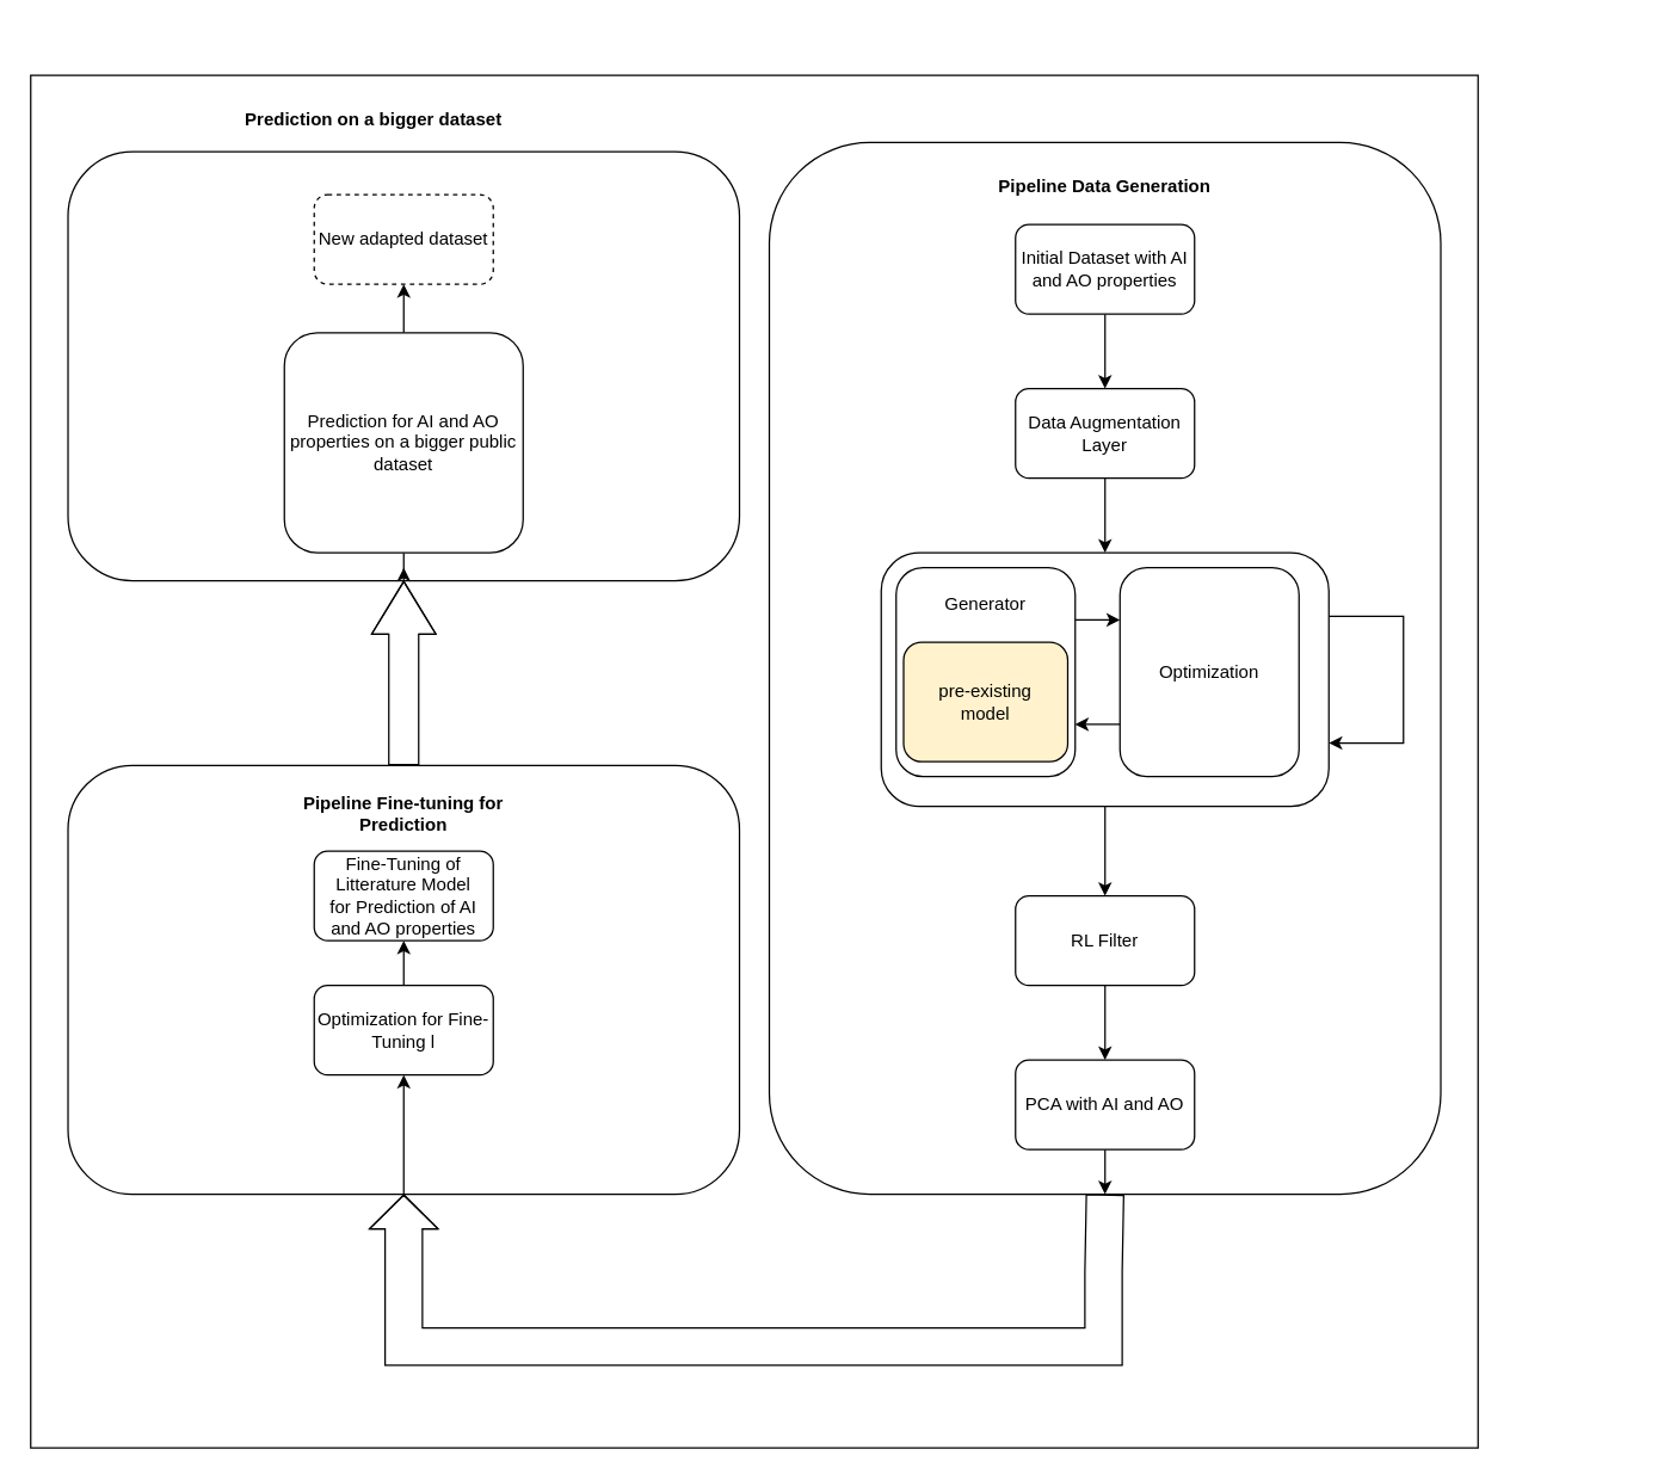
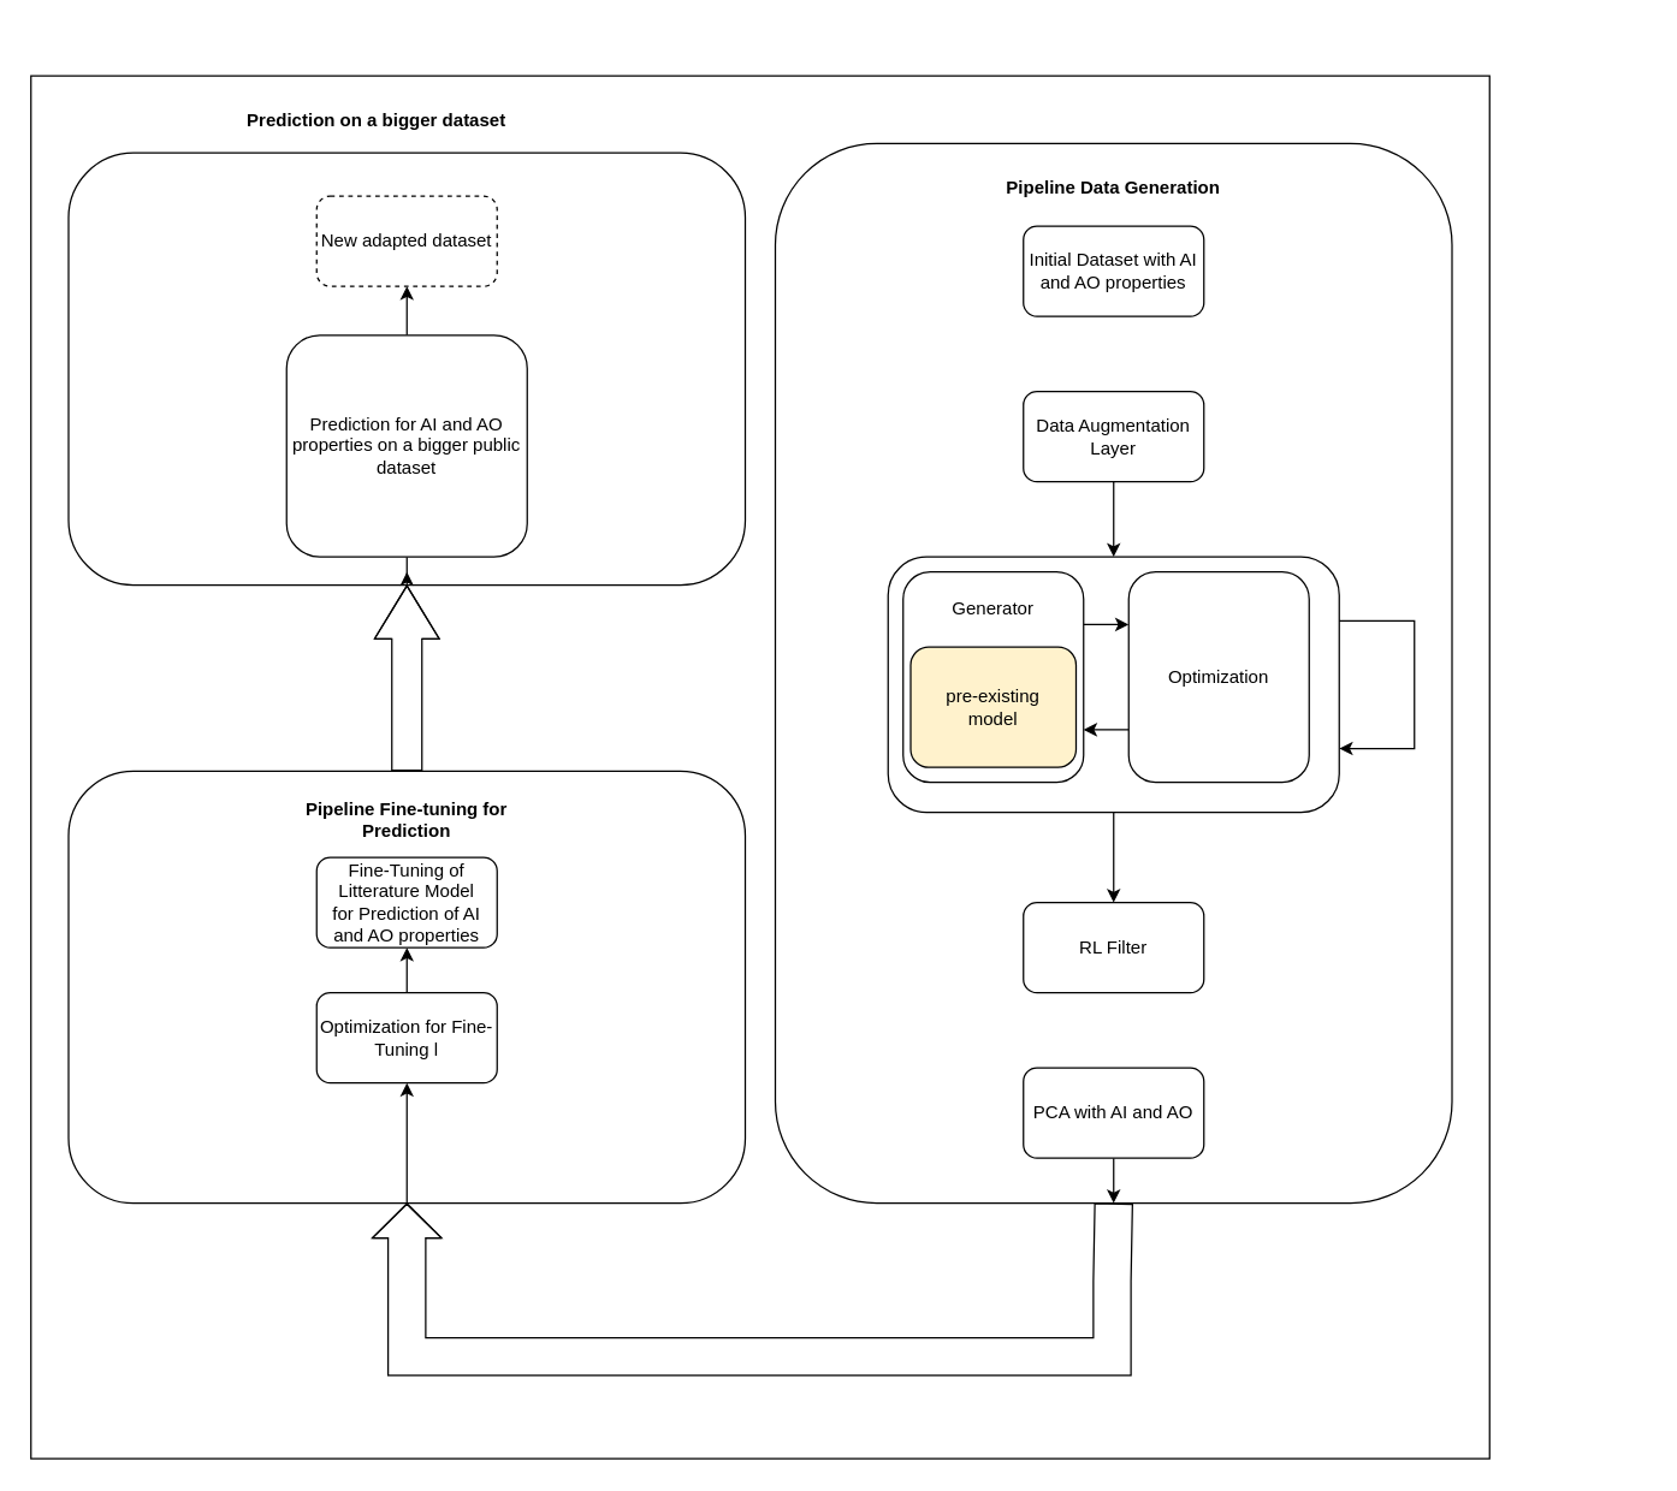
  <mxCell id="0" />
  <mxCell id="1" parent="0" />
  <mxCell id="2" value="" style="whiteSpace=wrap;html=2;fillColor=#FFFFFF;" parent="1" vertex="1"><mxGeometry x="20" y="50" width="970" height="920" as="geometry" /></mxCell>
  <mxCell id="3" value="" style="rounded=1;whiteSpace=wrap;html=1;fillColor=#FFFFFF;rotation=90;" parent="1" vertex="1"><mxGeometry x="387.5" y="222.5" width="705" height="450" as="geometry" /></mxCell>
- <mxCell id="4" style="edgeStyle=orthogonalEdgeStyle;rounded=0;orthogonalLoop=1;jettySize=auto;html=1;exitX=0.5;exitY=1;exitDx=0;exitDy=0;" parent="1" source="5" target="7" edge="1"><mxGeometry relative="1" as="geometry" /></mxCell>
  <mxCell id="5" value="Initial Dataset with AI and AO properties" style="rounded=1;whiteSpace=wrap;html=1;" parent="1" vertex="1"><mxGeometry x="680" y="150" width="120" height="60" as="geometry" /></mxCell>
  <mxCell id="6" style="edgeStyle=orthogonalEdgeStyle;rounded=0;orthogonalLoop=1;jettySize=auto;html=1;exitX=0.5;exitY=1;exitDx=0;exitDy=0;" parent="1" source="7" target="9" edge="1"><mxGeometry relative="1" as="geometry" /></mxCell>
  <mxCell id="7" value="Data Augmentation Layer" style="rounded=1;whiteSpace=wrap;html=1;" parent="1" vertex="1"><mxGeometry x="680" y="260" width="120" height="60" as="geometry" /></mxCell>
  <mxCell id="8" style="edgeStyle=orthogonalEdgeStyle;rounded=0;orthogonalLoop=1;jettySize=auto;html=1;exitX=0.5;exitY=1;exitDx=0;exitDy=0;entryX=0.5;entryY=0;entryDx=0;entryDy=0;" parent="1" source="9" target="22" edge="1"><mxGeometry relative="1" as="geometry" /></mxCell>
  <mxCell id="9" value="" style="rounded=1;whiteSpace=wrap;html=1;" parent="1" vertex="1"><mxGeometry x="590" y="370" width="300" height="170" as="geometry" /></mxCell>
  <mxCell id="10" value="&lt;b class=&quot;custom-cursor-default-hover&quot;&gt;Pipeline Data Generation&lt;/b&gt;" style="text;html=1;align=center;verticalAlign=middle;whiteSpace=wrap;rounded=0;" parent="1" vertex="1"><mxGeometry x="650" width="180" height="30" as="geometry" y="110" /></mxCell>
  <mxCell id="11" value="" style="rounded=1;whiteSpace=wrap;html=1;fillColor=#FFFFFF;rotation=90;" parent="1" vertex="1"><mxGeometry x="126.25" y="431.25" width="287.5" height="450" as="geometry" /></mxCell>
  <mxCell id="12" value="&lt;b class=&quot;custom-cursor-default-hover&quot;&gt;Pipeline Fine-tuning for Prediction&lt;/b&gt;" style="text;html=1;align=center;verticalAlign=middle;whiteSpace=wrap;rounded=0;" parent="1" vertex="1"><mxGeometry x="180" y="530" width="180" height="30" as="geometry" /></mxCell>
  <mxCell id="13" style="edgeStyle=orthogonalEdgeStyle;rounded=0;orthogonalLoop=1;jettySize=auto;html=1;exitX=0.5;exitY=1;exitDx=0;exitDy=0;" parent="1" source="14" edge="1"><mxGeometry relative="1" as="geometry"><mxPoint x="740" y="800" as="targetPoint" /></mxGeometry></mxCell>
  <mxCell id="14" value="PCA with AI and AO" style="rounded=1;whiteSpace=wrap;html=1;" parent="1" vertex="1"><mxGeometry x="680" y="710" width="120" height="60" as="geometry" /></mxCell>
  <mxCell id="15" style="edgeStyle=orthogonalEdgeStyle;rounded=0;orthogonalLoop=1;jettySize=auto;html=1;exitX=1;exitY=0.25;exitDx=0;exitDy=0;entryX=0;entryY=0.25;entryDx=0;entryDy=0;" parent="1" source="16" target="18" edge="1"><mxGeometry relative="1" as="geometry" /></mxCell>
  <mxCell id="16" value="" style="rounded=1;whiteSpace=wrap;html=1;" parent="1" vertex="1"><mxGeometry x="600" y="380" width="120" height="140" as="geometry" /></mxCell>
  <mxCell id="17" style="edgeStyle=orthogonalEdgeStyle;rounded=0;orthogonalLoop=1;jettySize=auto;html=1;exitX=0;exitY=0.75;exitDx=0;exitDy=0;entryX=1;entryY=0.75;entryDx=0;entryDy=0;" parent="1" source="18" target="16" edge="1"><mxGeometry relative="1" as="geometry" /></mxCell>
  <mxCell id="18" value="Optimization" style="rounded=1;whiteSpace=wrap;html=1;" parent="1" vertex="1"><mxGeometry x="750" y="380" width="120" height="140" as="geometry" /></mxCell>
  <mxCell id="19" style="edgeStyle=orthogonalEdgeStyle;rounded=0;orthogonalLoop=1;jettySize=auto;html=1;exitX=1;exitY=0.25;exitDx=0;exitDy=0;entryX=1;entryY=0.75;entryDx=0;entryDy=0;" parent="1" source="9" target="9" edge="1"><mxGeometry relative="1" as="geometry"><Array as="points"><mxPoint x="940" y="413" /><mxPoint x="940" y="498" /></Array></mxGeometry></mxCell>
  <mxCell id="20" value="" style="shape=flexArrow;endArrow=classic;html=1;rounded=0;exitX=0.997;exitY=0.52;exitDx=0;exitDy=0;exitPerimeter=0;width=25;endSize=7.24;entryX=1;entryY=0.5;entryDx=0;entryDy=0;" parent="1" target="11" edge="1"><mxGeometry width="50" height="50" relative="1" as="geometry"><mxPoint x="740" y="800" as="sourcePoint" /><mxPoint x="260" y="802.01" as="targetPoint" /><Array as="points"><mxPoint x="739" y="852.01" /><mxPoint x="739" y="902.01" /><mxPoint x="270" y="902" /></Array></mxGeometry></mxCell>
- <mxCell id="21" style="edgeStyle=orthogonalEdgeStyle;rounded=0;orthogonalLoop=1;jettySize=auto;html=1;exitX=0.5;exitY=1;exitDx=0;exitDy=0;entryX=0.5;entryY=0;entryDx=0;entryDy=0;" parent="1" source="22" target="14" edge="1"><mxGeometry relative="1" as="geometry" /></mxCell>
  <mxCell id="22" value="RL Filter" style="rounded=1;whiteSpace=wrap;html=1;" parent="1" vertex="1"><mxGeometry x="680" y="600" width="120" height="60" as="geometry" /></mxCell>
  <mxCell id="23" style="edgeStyle=orthogonalEdgeStyle;rounded=0;orthogonalLoop=1;jettySize=auto;html=1;exitX=0.5;exitY=0;exitDx=0;exitDy=0;entryX=0.5;entryY=1;entryDx=0;entryDy=0;" edge="1" parent="1" source="24" target="26"><mxGeometry relative="1" as="geometry" /></mxCell>
  <mxCell id="24" value="Optimization for Fine-Tuning l" style="rounded=1;whiteSpace=wrap;html=1;" parent="1" vertex="1"><mxGeometry x="210" y="660" width="120" height="60" as="geometry" /></mxCell>
  <mxCell id="25" style="edgeStyle=orthogonalEdgeStyle;rounded=0;orthogonalLoop=1;jettySize=auto;html=1;exitX=1;exitY=0.5;exitDx=0;exitDy=0;entryX=0.5;entryY=1;entryDx=0;entryDy=0;" parent="1" source="11" target="24" edge="1"><mxGeometry relative="1" as="geometry" /></mxCell>
  <mxCell id="26" value="Fine-Tuning of Litterature Model&lt;div class=&quot;custom-cursor-default-hover&quot;&gt;for Prediction of AI and AO properties&lt;/div&gt;" style="rounded=1;whiteSpace=wrap;html=1;" parent="1" vertex="1"><mxGeometry x="210" y="570" width="120" height="60" as="geometry" /></mxCell>
  <mxCell id="27" style="edgeStyle=orthogonalEdgeStyle;rounded=0;orthogonalLoop=1;jettySize=auto;html=1;exitX=1;exitY=0.5;exitDx=0;exitDy=0;entryX=0.5;entryY=1;entryDx=0;entryDy=0;" edge="1" parent="1" source="28" target="32"><mxGeometry relative="1" as="geometry" /></mxCell>
  <mxCell id="28" value="" style="rounded=1;whiteSpace=wrap;html=1;fillColor=#FFFFFF;rotation=90;" vertex="1" parent="1"><mxGeometry x="126.25" y="20" width="287.5" height="450" as="geometry" /></mxCell>
  <mxCell id="29" value="" style="shape=flexArrow;endArrow=classic;html=1;rounded=0;entryX=1;entryY=0.5;entryDx=0;entryDy=0;exitX=0;exitY=0.5;exitDx=0;exitDy=0;endWidth=22;endSize=11.42;width=20;" edge="1" parent="1" source="11" target="28"><mxGeometry width="50" height="50" relative="1" as="geometry"><mxPoint x="270" y="510" as="sourcePoint" /><mxPoint x="310" y="460" as="targetPoint" /><Array as="points"><mxPoint x="270" y="480" /><mxPoint x="270" y="450" /></Array></mxGeometry></mxCell>
  <mxCell id="30" style="edgeStyle=orthogonalEdgeStyle;rounded=0;orthogonalLoop=1;jettySize=auto;html=1;exitX=0.5;exitY=0;exitDx=0;exitDy=0;entryX=0.5;entryY=1;entryDx=0;entryDy=0;" edge="1" parent="1" source="32" target="34"><mxGeometry relative="1" as="geometry" /></mxCell>
  <mxCell id="31" style="edgeStyle=orthogonalEdgeStyle;rounded=0;orthogonalLoop=1;jettySize=auto;html=1;" edge="1" parent="1" source="32"><mxGeometry relative="1" as="geometry"><mxPoint x="270" y="380" as="targetPoint" /></mxGeometry></mxCell>
  <mxCell id="32" value="Prediction for AI and AO properties on a bigger public dataset" style="rounded=1;whiteSpace=wrap;html=1;" vertex="1" parent="1"><mxGeometry x="190" y="222.5" width="160" height="147.5" as="geometry" /></mxCell>
  <mxCell id="33" value="&lt;b&gt;Prediction on a bigger dataset&lt;/b&gt;" style="text;html=1;align=center;verticalAlign=middle;whiteSpace=wrap;rounded=0;" vertex="1" parent="1"><mxGeometry x="160" y="65" width="180" height="30" as="geometry" /></mxCell>
  <mxCell id="34" value="New adapted dataset" style="rounded=1;whiteSpace=wrap;html=1;dashed=1;" vertex="1" parent="1"><mxGeometry x="210" y="130" width="120" height="60" as="geometry" /></mxCell>
  <mxCell id="35" value="pre-existing&lt;div class=&quot;custom-cursor-default-hover&quot;&gt;model&lt;/div&gt;" style="rounded=1;whiteSpace=wrap;html=1;fillColor=#fff2cc;" vertex="1" parent="1"><mxGeometry x="605" y="430" width="110" height="80" as="geometry" /></mxCell>
  <mxCell id="36" value="Generator" style="text;html=1;align=center;verticalAlign=middle;whiteSpace=wrap;rounded=0;" vertex="1" parent="1"><mxGeometry x="630" y="390" width="60" height="30" as="geometry" /></mxCell>
